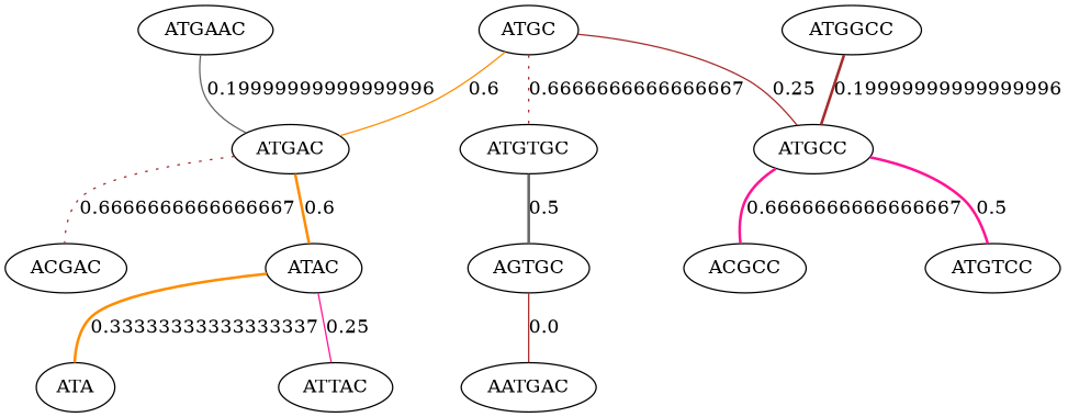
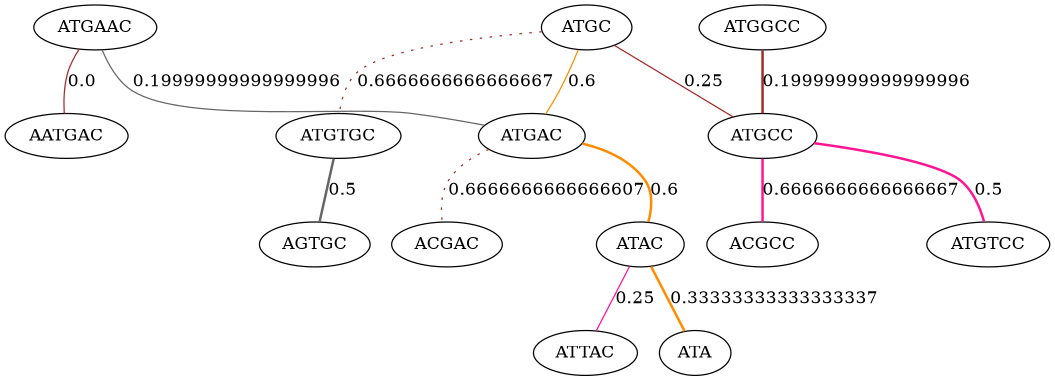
  strict graph {
    edge [color=brown style=bold]
    ATGC
    ATGAC
    ATGCC
    ATGTGC
    ATAC
    ACGAC
    ATGTCC
    ACGCC
    AGTGC
    ATGAAC
    AATGAC
    ATGGCC
    ATTAC
    ATA
    ATGC -- ATGAC [color=darkorange label=0.6 style=solid]
    ATGC -- ATGCC [label=0.25 style=solid]
    ATGC -- ATGTGC [label=0.6666666666666667 style=dotted]
    ATGAC -- ATAC [color=darkorange label=0.6]
-   ATGAC -- ACGAC [label=0.6666666666666667 style=dotted]
+   ATGAC -- ACGAC [label=0.6666666666666607 style=dotted]
    ATGCC -- ATGTCC [color=deeppink label=0.5]
    ATGCC -- ACGCC [color=deeppink label=0.6666666666666667]
    ATGTGC -- AGTGC [color=gray40 label=0.5]
    ATAC -- ATTAC [color=deeppink label=0.25 style=solid]
    ATAC -- ATA [color=darkorange label=0.33333333333333337]
    ATGAAC -- ATGAC [color=gray40 label=0.19999999999999996 style=solid]
-   AGTGC -- AATGAC [label=0.0 style=solid]
+   ATGAAC -- AATGAC [label=0.0 style=solid]
    ATGGCC -- ATGCC [label=0.19999999999999996]
  }
